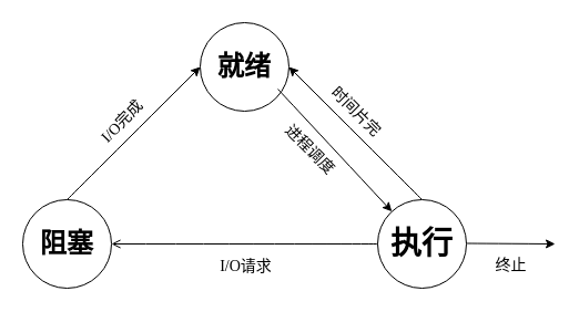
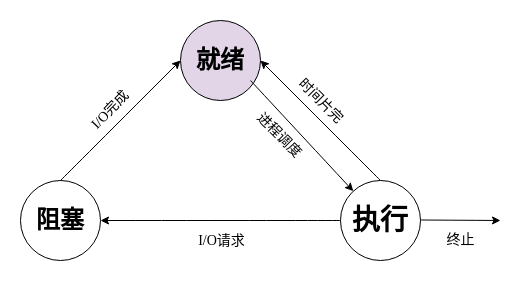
  <mxCell id="0" />
  <mxCell id="1" parent="0" />
- <mxCell id="2" value="&lt;h1&gt;就绪&lt;/h1&gt;" style="ellipse;whiteSpace=wrap;html=1;aspect=fixed;fontFamily=Comic Sans MS;" vertex="1" parent="1"><mxGeometry x="180" y="20" width="80" height="80" as="geometry" /></mxCell>
+ <mxCell id="2" value="&lt;h1&gt;就绪&lt;/h1&gt;" style="ellipse;whiteSpace=wrap;html=1;aspect=fixed;fontFamily=Comic Sans MS;fillColor=#e1d5e7;" vertex="1" parent="1"><mxGeometry x="180" y="20" width="80" height="80" as="geometry" /></mxCell>
  <mxCell id="3" value="&lt;h1&gt;阻塞&lt;/h1&gt;" style="ellipse;whiteSpace=wrap;html=1;aspect=fixed;fontFamily=Comic Sans MS;fontSize=12;gradientColor=none;" vertex="1" parent="1"><mxGeometry x="20" y="180" width="80" height="80" as="geometry" /></mxCell>
  <mxCell id="4" value="" style="endArrow=classic;html=1;rounded=0;fontFamily=Comic Sans MS;fontSize=14;curved=1;" edge="1" parent="1"><mxGeometry width="50" height="50" relative="1" as="geometry"><mxPoint x="60" y="180" as="sourcePoint" /><mxPoint x="180" y="60" as="targetPoint" /></mxGeometry></mxCell>
  <mxCell id="5" value="I/O完成" style="edgeLabel;html=1;align=center;verticalAlign=middle;resizable=0;points=[];fontSize=14;fontFamily=Comic Sans MS;rotation=-46;" vertex="1" connectable="0" parent="4"><mxGeometry x="0.291" relative="1" as="geometry"><mxPoint x="-28" y="8" as="offset" /></mxGeometry></mxCell>
  <mxCell id="6" value="" style="endArrow=classic;html=1;rounded=0;fontFamily=Comic Sans MS;fontSize=14;curved=1;" edge="1" parent="1"><mxGeometry width="50" height="50" relative="1" as="geometry"><mxPoint x="380" y="180" as="sourcePoint" /><mxPoint x="260" y="60" as="targetPoint" /><Array as="points" /></mxGeometry></mxCell>
  <mxCell id="7" value="时间片完" style="edgeLabel;html=1;align=center;verticalAlign=middle;resizable=0;points=[];fontSize=14;fontFamily=Comic Sans MS;rotation=45;" vertex="1" connectable="0" parent="6"><mxGeometry x="0.291" relative="1" as="geometry"><mxPoint x="18" y="-2" as="offset" /></mxGeometry></mxCell>
  <mxCell id="8" value="" style="endArrow=classic;html=1;rounded=0;fontFamily=Comic Sans MS;fontSize=14;curved=1;" edge="1" parent="1" target="10"><mxGeometry width="50" height="50" relative="1" as="geometry"><mxPoint x="250" y="80" as="sourcePoint" /><mxPoint x="370" y="200" as="targetPoint" /><Array as="points" /></mxGeometry></mxCell>
  <mxCell id="9" value="进程调度" style="edgeLabel;html=1;align=center;verticalAlign=middle;resizable=0;points=[];fontSize=14;fontFamily=Comic Sans MS;rotation=45;" vertex="1" connectable="0" parent="8"><mxGeometry x="0.291" relative="1" as="geometry"><mxPoint x="-38" y="-18" as="offset" /></mxGeometry></mxCell>
  <mxCell id="10" value="&lt;h1&gt;执行&lt;/h1&gt;" style="ellipse;whiteSpace=wrap;html=1;aspect=fixed;fontFamily=Comic Sans MS;fontSize=14;gradientColor=none;" vertex="1" parent="1"><mxGeometry x="340" y="180" width="80" height="80" as="geometry" /></mxCell>
- <mxCell id="11" value="" style="endArrow=open;html=1;rounded=0;fontFamily=Comic Sans MS;fontSize=14;curved=1;entryX=1;entryY=0.5;entryDx=0;entryDy=0;exitX=0;exitY=0.5;exitDx=0;exitDy=0;" edge="1" parent="1" source="10" target="3"><mxGeometry width="50" height="50" relative="1" as="geometry"><mxPoint x="280" y="160" as="sourcePoint" /><mxPoint x="160" y="280" as="targetPoint" /></mxGeometry></mxCell>
+ <mxCell id="11" value="" style="endArrow=classic;html=1;rounded=0;fontFamily=Comic Sans MS;fontSize=14;curved=1;entryX=1;entryY=0.5;entryDx=0;entryDy=0;exitX=0;exitY=0.5;exitDx=0;exitDy=0;" edge="1" parent="1" source="10" target="3"><mxGeometry width="50" height="50" relative="1" as="geometry"><mxPoint x="280" y="160" as="sourcePoint" /><mxPoint x="160" y="280" as="targetPoint" /></mxGeometry></mxCell>
  <mxCell id="12" value="I/O请求" style="edgeLabel;html=1;align=center;verticalAlign=middle;resizable=0;points=[];fontSize=14;fontFamily=Comic Sans MS;rotation=0;" vertex="1" connectable="0" parent="11"><mxGeometry x="0.291" relative="1" as="geometry"><mxPoint x="35" y="20" as="offset" /></mxGeometry></mxCell>
  <mxCell id="13" value="" style="endArrow=classic;html=1;rounded=0;fontFamily=Comic Sans MS;fontSize=14;curved=1;exitX=1;exitY=0.5;exitDx=0;exitDy=0;" edge="1" parent="1"><mxGeometry width="50" height="50" relative="1" as="geometry"><mxPoint x="420" y="219.5" as="sourcePoint" /><mxPoint x="500" y="220" as="targetPoint" /></mxGeometry></mxCell>
  <mxCell id="14" value="终止" style="edgeLabel;html=1;align=center;verticalAlign=middle;resizable=0;points=[];fontSize=14;fontFamily=Comic Sans MS;rotation=0;" vertex="1" connectable="0" parent="13"><mxGeometry x="0.291" relative="1" as="geometry"><mxPoint x="-12" y="20" as="offset" /></mxGeometry></mxCell>
